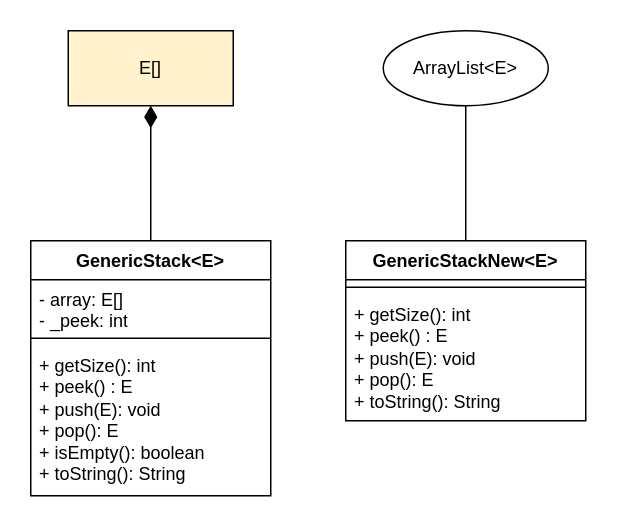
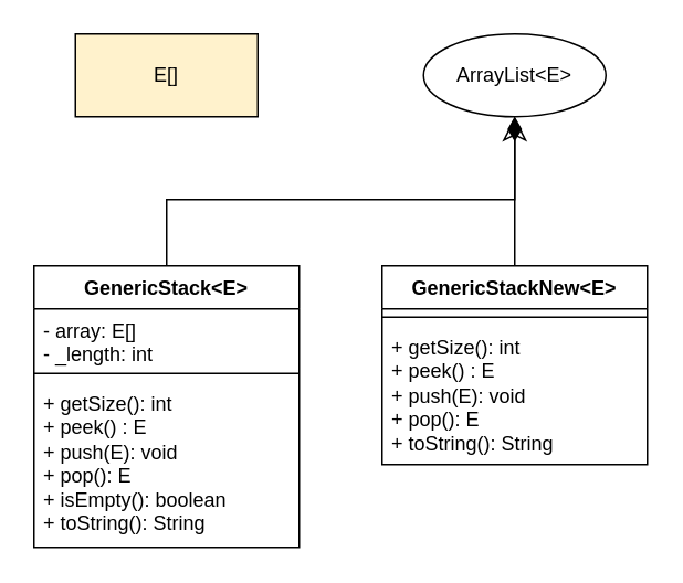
  <mxCell id="0" />
  <mxCell id="1" parent="0" />
- <mxCell id="2" style="edgeStyle=orthogonalEdgeStyle;rounded=0;orthogonalLoop=1;jettySize=auto;html=1;exitX=0.5;exitY=0;exitDx=0;exitDy=0;entryX=0.5;entryY=1;entryDx=0;entryDy=0;endArrow=diamondThin;endFill=1;endSize=12;" edge="1" parent="1" source="3" target="11"><mxGeometry relative="1" as="geometry" /></mxCell>
+ <mxCell id="2" style="edgeStyle=orthogonalEdgeStyle;rounded=0;orthogonalLoop=1;jettySize=auto;html=1;exitX=0.5;exitY=0;exitDx=0;exitDy=0;endArrow=diamondThin;endFill=1;endSize=12;" edge="1" parent="1" source="3" target="12"><mxGeometry relative="1" as="geometry" /></mxCell>
  <mxCell id="3" value="GenericStack&amp;lt;E&amp;gt;" style="swimlane;fontStyle=1;align=center;verticalAlign=top;childLayout=stackLayout;horizontal=1;startSize=26;horizontalStack=0;resizeParent=1;resizeParentMax=0;resizeLast=0;collapsible=1;marginBottom=0;whiteSpace=wrap;html=1;" vertex="1" parent="1"><mxGeometry x="20" y="160" width="160" height="170" as="geometry" /></mxCell>
- <mxCell id="4" value="- array: E[]&lt;div&gt;- _peek: int&lt;/div&gt;" style="text;strokeColor=none;fillColor=none;align=left;verticalAlign=top;spacingLeft=4;spacingRight=4;overflow=hidden;rotatable=0;points=[[0,0.5],[1,0.5]];portConstraint=eastwest;whiteSpace=wrap;html=1;" vertex="1" parent="3"><mxGeometry y="26" width="160" height="34" as="geometry" /></mxCell>
+ <mxCell id="4" value="- array: E[]&lt;div&gt;- _length: int&lt;/div&gt;" style="text;strokeColor=none;fillColor=none;align=left;verticalAlign=top;spacingLeft=4;spacingRight=4;overflow=hidden;rotatable=0;points=[[0,0.5],[1,0.5]];portConstraint=eastwest;whiteSpace=wrap;html=1;" vertex="1" parent="3"><mxGeometry y="26" width="160" height="34" as="geometry" /></mxCell>
  <mxCell id="5" value="" style="line;strokeWidth=1;fillColor=none;align=left;verticalAlign=middle;spacingTop=-1;spacingLeft=3;spacingRight=3;rotatable=0;labelPosition=right;points=[];portConstraint=eastwest;strokeColor=inherit;" vertex="1" parent="3"><mxGeometry y="60" width="160" height="10" as="geometry" /></mxCell>
  <mxCell id="6" value="+ getSize(): int&lt;div&gt;+ peek() : E&lt;/div&gt;&lt;div&gt;+ push(E): void&lt;/div&gt;&lt;div&gt;+ pop(): E&lt;/div&gt;&lt;div&gt;+ isEmpty(): boolean&lt;/div&gt;&lt;div&gt;+ toString(): String&lt;/div&gt;" style="text;strokeColor=none;fillColor=none;align=left;verticalAlign=top;spacingLeft=4;spacingRight=4;overflow=hidden;rotatable=0;points=[[0,0.5],[1,0.5]];portConstraint=eastwest;whiteSpace=wrap;html=1;" vertex="1" parent="3"><mxGeometry y="70" width="160" height="100" as="geometry" /></mxCell>
- <mxCell id="7" style="edgeStyle=orthogonalEdgeStyle;rounded=0;orthogonalLoop=1;jettySize=auto;html=1;entryX=0.5;entryY=1;entryDx=0;entryDy=0;endArrow=none;endFill=0;endSize=12;" edge="1" parent="1" source="8" target="12"><mxGeometry relative="1" as="geometry" /></mxCell>
+ <mxCell id="7" style="edgeStyle=orthogonalEdgeStyle;rounded=0;orthogonalLoop=1;jettySize=auto;html=1;entryX=0.5;entryY=1;entryDx=0;entryDy=0;endArrow=classic;endFill=0;endSize=12;" edge="1" parent="1" source="8" target="12"><mxGeometry relative="1" as="geometry" /></mxCell>
  <mxCell id="8" value="GenericStackNew&amp;lt;E&amp;gt;" style="swimlane;fontStyle=1;align=center;verticalAlign=top;childLayout=stackLayout;horizontal=1;startSize=26;horizontalStack=0;resizeParent=1;resizeParentMax=0;resizeLast=0;collapsible=1;marginBottom=0;whiteSpace=wrap;html=1;" vertex="1" parent="1"><mxGeometry x="230" y="160" width="160" height="120" as="geometry" /></mxCell>
  <mxCell id="9" value="" style="line;strokeWidth=1;fillColor=none;align=left;verticalAlign=middle;spacingTop=-1;spacingLeft=3;spacingRight=3;rotatable=0;labelPosition=right;points=[];portConstraint=eastwest;strokeColor=inherit;" vertex="1" parent="8"><mxGeometry y="26" width="160" height="10" as="geometry" /></mxCell>
  <mxCell id="10" value="+ getSize(): int&lt;div&gt;+ peek() : E&lt;/div&gt;&lt;div&gt;+ push(E): void&lt;/div&gt;&lt;div&gt;+ pop(): E&lt;/div&gt;&lt;div&gt;+ toString(): String&lt;/div&gt;" style="text;strokeColor=none;fillColor=none;align=left;verticalAlign=top;spacingLeft=4;spacingRight=4;overflow=hidden;rotatable=0;points=[[0,0.5],[1,0.5]];portConstraint=eastwest;whiteSpace=wrap;html=1;" vertex="1" parent="8"><mxGeometry y="36" width="160" height="84" as="geometry" /></mxCell>
  <mxCell id="11" value="E[]" style="html=1;whiteSpace=wrap;fillColor=#fff2cc;" vertex="1" parent="1"><mxGeometry x="45" y="20" width="110" height="50" as="geometry" /></mxCell>
  <mxCell id="12" value="ArrayList&amp;lt;E&amp;gt;" style="ellipse;html=1;whiteSpace=wrap;" vertex="1" parent="1"><mxGeometry x="255" y="20" width="110" height="50" as="geometry" /></mxCell>
